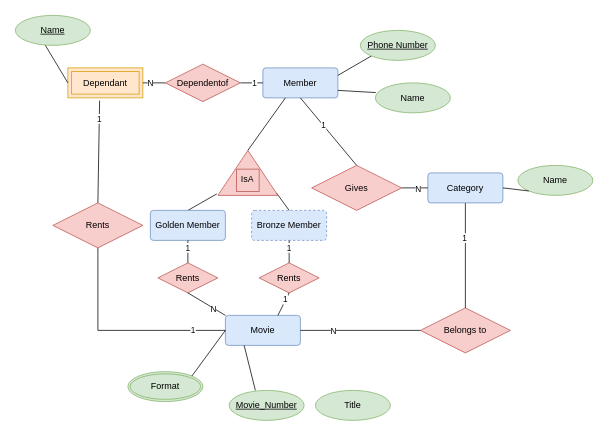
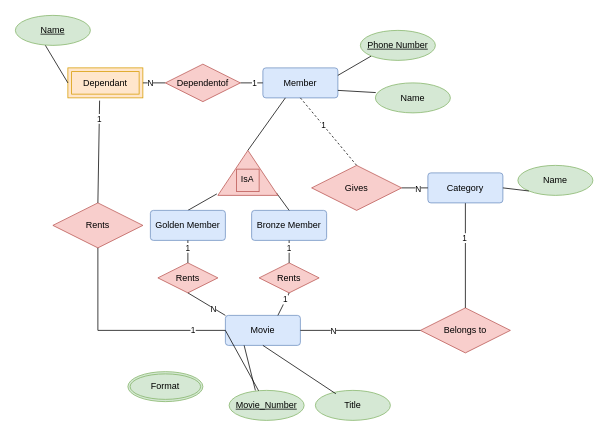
  <mxCell id="0" />
  <mxCell id="1" parent="0" />
  <mxCell id="2" value="" style="group" parent="1" vertex="1" connectable="0"><mxGeometry x="280" y="380" width="330" height="190" as="geometry" /></mxCell>
  <mxCell id="3" value="Movie" style="rounded=1;arcSize=10;whiteSpace=wrap;html=1;align=center;fillColor=#dae8fc;strokeColor=#6c8ebf;" parent="2" vertex="1"><mxGeometry x="20" y="40" width="100" height="40" as="geometry" /></mxCell>
  <mxCell id="4" value="Movie_Number" style="ellipse;whiteSpace=wrap;html=1;align=center;fontStyle=4;fillColor=#d5e8d4;strokeColor=#82b366;" parent="2" vertex="1"><mxGeometry x="25" y="140" width="100" height="40" as="geometry" /></mxCell>
  <mxCell id="5" value="Title" style="ellipse;whiteSpace=wrap;html=1;align=center;fillColor=#d5e8d4;strokeColor=#82b366;" parent="2" vertex="1"><mxGeometry x="140" y="140" width="100" height="40" as="geometry" /></mxCell>
  <mxCell id="6" value="" style="endArrow=none;html=1;rounded=0;exitX=0.25;exitY=1;exitDx=0;exitDy=0;" parent="2" source="3" edge="1"><mxGeometry relative="1" as="geometry"><mxPoint x="70" y="100" as="sourcePoint" /><mxPoint x="60" y="140" as="targetPoint" /></mxGeometry></mxCell>
+ <mxCell id="7" value="" style="endArrow=none;html=1;rounded=0;exitX=0.5;exitY=1;exitDx=0;exitDy=0;entryX=0.273;entryY=0.113;entryDx=0;entryDy=0;entryPerimeter=0;" parent="2" source="3" target="5" edge="1"><mxGeometry relative="1" as="geometry"><mxPoint x="70" y="100" as="sourcePoint" /><mxPoint x="230" y="100" as="targetPoint" /></mxGeometry></mxCell>
  <mxCell id="8" value="" style="group" parent="1" vertex="1" connectable="0"><mxGeometry x="350" y="20" width="250" height="200" as="geometry" /></mxCell>
  <mxCell id="9" value="Member" style="rounded=1;arcSize=10;whiteSpace=wrap;html=1;align=center;fillColor=#dae8fc;strokeColor=#6c8ebf;" parent="8" vertex="1"><mxGeometry y="70" width="100" height="40" as="geometry" /></mxCell>
  <mxCell id="10" value="Name" style="ellipse;whiteSpace=wrap;html=1;align=center;fillColor=#d5e8d4;strokeColor=#82b366;" parent="8" vertex="1"><mxGeometry x="150" y="90" width="100" height="40" as="geometry" /></mxCell>
  <mxCell id="11" value="" style="endArrow=none;html=1;rounded=0;exitX=0;exitY=1;exitDx=0;exitDy=0;entryX=1;entryY=0.25;entryDx=0;entryDy=0;" parent="8" source="13" target="9" edge="1"><mxGeometry relative="1" as="geometry"><mxPoint x="144.854" y="54.226" as="sourcePoint" /><mxPoint x="68" y="80" as="targetPoint" /></mxGeometry></mxCell>
  <mxCell id="12" value="" style="endArrow=none;html=1;rounded=0;exitX=0.005;exitY=0.323;exitDx=0;exitDy=0;entryX=1;entryY=0.75;entryDx=0;entryDy=0;exitPerimeter=0;" parent="8" source="10" target="9" edge="1"><mxGeometry relative="1" as="geometry"><mxPoint x="155" y="64" as="sourcePoint" /><mxPoint x="110" y="90" as="targetPoint" /></mxGeometry></mxCell>
  <mxCell id="13" value="Phone Number" style="ellipse;whiteSpace=wrap;html=1;align=center;fontStyle=4;fillColor=#d5e8d4;strokeColor=#82b366;" parent="8" vertex="1"><mxGeometry x="130" y="20" width="100" height="40" as="geometry" /></mxCell>
  <mxCell id="14" value="" style="group" parent="1" vertex="1" connectable="0"><mxGeometry x="60" y="100" width="330" height="140" as="geometry" /></mxCell>
  <mxCell id="15" value="" style="group" parent="14" vertex="1" connectable="0"><mxGeometry x="30" y="-80" width="130" height="110" as="geometry" /></mxCell>
  <mxCell id="16" value="Dependant" style="shape=ext;margin=3;double=1;whiteSpace=wrap;html=1;align=center;fillColor=#ffe6cc;strokeColor=#d79b00;" parent="15" vertex="1"><mxGeometry y="70" width="100" height="40" as="geometry" /></mxCell>
  <mxCell id="17" value="Name" style="ellipse;whiteSpace=wrap;html=1;align=center;fontStyle=4;fillColor=#d5e8d4;strokeColor=#82b366;" parent="15" vertex="1"><mxGeometry x="-70" width="100" height="40" as="geometry" /></mxCell>
  <mxCell id="18" value="" style="endArrow=none;html=1;rounded=0;entryX=0;entryY=0.5;entryDx=0;entryDy=0;exitX=1;exitY=0.5;exitDx=0;exitDy=0;" parent="14" target="45" edge="1"><mxGeometry relative="1" as="geometry"><mxPoint x="130" y="10" as="sourcePoint" /><mxPoint x="490" y="100" as="targetPoint" /></mxGeometry></mxCell>
  <mxCell id="19" value="N" style="edgeLabel;html=1;align=center;verticalAlign=middle;resizable=0;points=[];" parent="18" vertex="1" connectable="0"><mxGeometry x="-0.409" y="1" relative="1" as="geometry"><mxPoint as="offset" /></mxGeometry></mxCell>
  <mxCell id="20" value="" style="endArrow=none;html=1;rounded=0;entryX=0;entryY=0.5;entryDx=0;entryDy=0;exitX=1;exitY=0.5;exitDx=0;exitDy=0;" parent="1" source="45" target="9" edge="1"><mxGeometry relative="1" as="geometry"><mxPoint x="380" y="220" as="sourcePoint" /><mxPoint x="540" y="220" as="targetPoint" /></mxGeometry></mxCell>
  <mxCell id="21" value="1" style="edgeLabel;html=1;align=center;verticalAlign=middle;resizable=0;points=[];" parent="20" vertex="1" connectable="0"><mxGeometry x="0.171" relative="1" as="geometry"><mxPoint as="offset" /></mxGeometry></mxCell>
  <mxCell id="22" value="Belongs to" style="shape=rhombus;perimeter=rhombusPerimeter;whiteSpace=wrap;html=1;align=center;fillColor=#f8cecc;strokeColor=#b85450;" parent="1" vertex="1"><mxGeometry x="560" y="410" width="120" height="60" as="geometry" /></mxCell>
  <mxCell id="23" value="" style="endArrow=none;html=1;rounded=0;exitX=0.5;exitY=0;exitDx=0;exitDy=0;entryX=0.5;entryY=1;entryDx=0;entryDy=0;" parent="1" source="22" target="26" edge="1"><mxGeometry relative="1" as="geometry"><mxPoint x="430" y="320.59" as="sourcePoint" /><mxPoint x="550" y="320" as="targetPoint" /></mxGeometry></mxCell>
  <mxCell id="24" value="1" style="edgeLabel;html=1;align=center;verticalAlign=middle;resizable=0;points=[];" parent="23" vertex="1" connectable="0"><mxGeometry x="0.336" y="2" relative="1" as="geometry"><mxPoint as="offset" /></mxGeometry></mxCell>
  <mxCell id="25" value="" style="group" parent="1" vertex="1" connectable="0"><mxGeometry x="570" y="170" width="220" height="100" as="geometry" /></mxCell>
  <mxCell id="26" value="Category" style="rounded=1;arcSize=10;whiteSpace=wrap;html=1;align=center;fillColor=#dae8fc;strokeColor=#6c8ebf;" parent="25" vertex="1"><mxGeometry y="60" width="100" height="40" as="geometry" /></mxCell>
  <mxCell id="27" value="Name" style="ellipse;whiteSpace=wrap;html=1;align=center;fillColor=#d5e8d4;strokeColor=#82b366;" parent="25" vertex="1"><mxGeometry x="120" y="50" width="100" height="40" as="geometry" /></mxCell>
  <mxCell id="28" value="" style="endArrow=none;html=1;rounded=0;entryX=0;entryY=1;entryDx=0;entryDy=0;exitX=1;exitY=0.5;exitDx=0;exitDy=0;" parent="25" source="26" target="27" edge="1"><mxGeometry relative="1" as="geometry"><mxPoint x="-10" y="100" as="sourcePoint" /><mxPoint x="150" y="100" as="targetPoint" /></mxGeometry></mxCell>
  <mxCell id="29" value="" style="endArrow=none;html=1;rounded=0;exitX=1;exitY=0.5;exitDx=0;exitDy=0;entryX=0;entryY=0.5;entryDx=0;entryDy=0;" parent="1" source="36" target="26" edge="1"><mxGeometry relative="1" as="geometry"><mxPoint x="370" y="280" as="sourcePoint" /><mxPoint x="530" y="280" as="targetPoint" /></mxGeometry></mxCell>
  <mxCell id="30" value="N" style="edgeLabel;html=1;align=center;verticalAlign=middle;resizable=0;points=[];" parent="29" vertex="1" connectable="0"><mxGeometry x="0.186" y="-1" relative="1" as="geometry"><mxPoint as="offset" /></mxGeometry></mxCell>
- <mxCell id="31" value="Bronze Member" style="rounded=1;arcSize=10;whiteSpace=wrap;html=1;align=center;fillColor=#dae8fc;strokeColor=#6c8ebf;dashed=1;" parent="1" vertex="1"><mxGeometry x="335" y="280" width="100" height="40" as="geometry" /></mxCell>
+ <mxCell id="31" value="Bronze Member" style="rounded=1;arcSize=10;whiteSpace=wrap;html=1;align=center;fillColor=#dae8fc;strokeColor=#6c8ebf;" parent="1" vertex="1"><mxGeometry x="335" y="280" width="100" height="40" as="geometry" /></mxCell>
  <mxCell id="32" value="" style="endArrow=none;html=1;rounded=0;exitX=0.056;exitY=0.975;exitDx=0;exitDy=0;exitPerimeter=0;entryX=0.5;entryY=0;entryDx=0;entryDy=0;" parent="1" source="40" target="31" edge="1"><mxGeometry relative="1" as="geometry"><mxPoint x="420" y="100" as="sourcePoint" /><mxPoint x="580" y="100" as="targetPoint" /></mxGeometry></mxCell>
  <mxCell id="33" value="" style="endArrow=none;html=1;rounded=0;exitX=0.033;exitY=-0.017;exitDx=0;exitDy=0;exitPerimeter=0;entryX=0.5;entryY=0;entryDx=0;entryDy=0;" parent="1" source="40" target="43" edge="1"><mxGeometry relative="1" as="geometry"><mxPoint x="420" y="100" as="sourcePoint" /><mxPoint x="580" y="100" as="targetPoint" /></mxGeometry></mxCell>
  <mxCell id="34" value="" style="endArrow=none;html=1;rounded=0;exitX=0;exitY=0.5;exitDx=0;exitDy=0;entryX=1;entryY=0.5;entryDx=0;entryDy=0;" parent="1" source="22" target="3" edge="1"><mxGeometry relative="1" as="geometry"><mxPoint x="-35" y="364.41" as="sourcePoint" /><mxPoint x="370" y="364" as="targetPoint" /></mxGeometry></mxCell>
  <mxCell id="35" value="N" style="edgeLabel;html=1;align=center;verticalAlign=middle;resizable=0;points=[];" parent="34" vertex="1" connectable="0"><mxGeometry x="0.458" relative="1" as="geometry"><mxPoint as="offset" /></mxGeometry></mxCell>
  <mxCell id="36" value="Gives" style="shape=rhombus;perimeter=rhombusPerimeter;whiteSpace=wrap;html=1;align=center;fillColor=#f8cecc;strokeColor=#b85450;" parent="1" vertex="1"><mxGeometry x="415" y="220" width="120" height="60" as="geometry" /></mxCell>
- <mxCell id="37" value="" style="endArrow=none;html=1;rounded=0;exitX=0.5;exitY=1;exitDx=0;exitDy=0;entryX=0.5;entryY=0;entryDx=0;entryDy=0;" parent="1" source="9" target="36" edge="1"><mxGeometry relative="1" as="geometry"><mxPoint x="380" y="290" as="sourcePoint" /><mxPoint x="540" y="290" as="targetPoint" /></mxGeometry></mxCell>
+ <mxCell id="37" value="" style="endArrow=none;html=1;rounded=0;exitX=0.5;exitY=1;exitDx=0;exitDy=0;entryX=0.5;entryY=0;entryDx=0;entryDy=0;dashed=1;" parent="1" source="9" target="36" edge="1"><mxGeometry relative="1" as="geometry"><mxPoint x="380" y="290" as="sourcePoint" /><mxPoint x="540" y="290" as="targetPoint" /></mxGeometry></mxCell>
  <mxCell id="38" value="1" style="edgeLabel;html=1;align=center;verticalAlign=middle;resizable=0;points=[];" parent="37" vertex="1" connectable="0"><mxGeometry x="-0.185" relative="1" as="geometry"><mxPoint as="offset" /></mxGeometry></mxCell>
  <mxCell id="39" value="" style="group;rotation=-180;" parent="1" vertex="1" connectable="0"><mxGeometry x="290" y="200" width="80" height="60.0" as="geometry" /></mxCell>
  <mxCell id="40" value="" style="triangle;whiteSpace=wrap;html=1;rotation=-90;align=center;fillColor=#f8cecc;strokeColor=#b85450;" parent="39" vertex="1"><mxGeometry x="10" y="-10" width="60" height="80" as="geometry" /></mxCell>
  <mxCell id="41" value="IsA" style="text;strokeColor=#b85450;fillColor=#f8cecc;spacingLeft=4;spacingRight=4;overflow=hidden;rotatable=0;points=[[0,0.5],[1,0.5]];portConstraint=eastwest;fontSize=12;whiteSpace=wrap;html=1;" parent="39" vertex="1"><mxGeometry x="25" y="25" width="30" height="30" as="geometry" /></mxCell>
  <mxCell id="42" value="" style="endArrow=none;html=1;rounded=0;entryX=1;entryY=0.5;entryDx=0;entryDy=0;" parent="1" target="40" edge="1"><mxGeometry relative="1" as="geometry"><mxPoint x="380" y="130" as="sourcePoint" /><mxPoint x="590" y="110" as="targetPoint" /></mxGeometry></mxCell>
  <mxCell id="43" value="Golden Member" style="rounded=1;arcSize=10;whiteSpace=wrap;html=1;align=center;fillColor=#dae8fc;strokeColor=#6c8ebf;" parent="1" vertex="1"><mxGeometry x="200" y="280" width="100" height="40" as="geometry" /></mxCell>
  <mxCell id="44" value="" style="endArrow=none;html=1;rounded=0;exitX=0;exitY=0.5;exitDx=0;exitDy=0;entryX=0.5;entryY=1;entryDx=0;entryDy=0;" parent="1" edge="1"><mxGeometry relative="1" as="geometry"><mxPoint x="90" y="110" as="sourcePoint" /><mxPoint x="60" y="60" as="targetPoint" /></mxGeometry></mxCell>
  <mxCell id="45" value="Dependentof" style="shape=rhombus;perimeter=rhombusPerimeter;whiteSpace=wrap;html=1;align=center;fillColor=#f8cecc;strokeColor=#b85450;" parent="1" vertex="1"><mxGeometry x="220" y="85" width="100" height="50" as="geometry" /></mxCell>
  <mxCell id="46" value="Format" style="ellipse;shape=doubleEllipse;margin=3;whiteSpace=wrap;html=1;align=center;fillColor=#d5e8d4;strokeColor=#82b366;" parent="1" vertex="1"><mxGeometry x="170" y="495" width="100" height="40" as="geometry" /></mxCell>
- <mxCell id="47" value="" style="endArrow=none;html=1;rounded=0;exitX=0;exitY=0.5;exitDx=0;exitDy=0;entryX=1;entryY=0;entryDx=0;entryDy=0;" parent="1" source="3" target="46" edge="1"><mxGeometry relative="1" as="geometry"><mxPoint x="350" y="480" as="sourcePoint" /><mxPoint x="442.2" y="418.48" as="targetPoint" /></mxGeometry></mxCell>
+ <mxCell id="47" value="" style="endArrow=none;html=1;rounded=0;exitX=0;exitY=0.5;exitDx=0;exitDy=0;" parent="1" source="3" target="4" edge="1"><mxGeometry relative="1" as="geometry"><mxPoint x="350" y="480" as="sourcePoint" /><mxPoint x="442.2" y="418.48" as="targetPoint" /></mxGeometry></mxCell>
  <mxCell id="48" value="Rents" style="shape=rhombus;perimeter=rhombusPerimeter;whiteSpace=wrap;html=1;align=center;fillColor=#f8cecc;strokeColor=#b85450;" parent="1" vertex="1"><mxGeometry x="210" y="350" width="80" height="40" as="geometry" /></mxCell>
  <mxCell id="49" value="Rents" style="shape=rhombus;perimeter=rhombusPerimeter;whiteSpace=wrap;html=1;align=center;fillColor=#f8cecc;strokeColor=#b85450;" parent="1" vertex="1"><mxGeometry x="345" y="350" width="80" height="40" as="geometry" /></mxCell>
  <mxCell id="50" value="" style="endArrow=none;html=1;rounded=0;exitX=0.5;exitY=1;exitDx=0;exitDy=0;entryX=0.5;entryY=0;entryDx=0;entryDy=0;" parent="1" source="43" target="48" edge="1"><mxGeometry relative="1" as="geometry"><mxPoint x="280" y="350" as="sourcePoint" /><mxPoint x="440" y="350" as="targetPoint" /><Array as="points"><mxPoint x="250" y="330" /></Array></mxGeometry></mxCell>
  <mxCell id="51" value="1" style="edgeLabel;html=1;align=center;verticalAlign=middle;resizable=0;points=[];" parent="50" vertex="1" connectable="0"><mxGeometry x="-0.39" y="-1" relative="1" as="geometry"><mxPoint as="offset" /></mxGeometry></mxCell>
  <mxCell id="52" value="" style="endArrow=none;html=1;rounded=0;exitX=0.5;exitY=1;exitDx=0;exitDy=0;entryX=0;entryY=0;entryDx=0;entryDy=0;" parent="1" source="48" target="3" edge="1"><mxGeometry relative="1" as="geometry"><mxPoint x="260" y="330" as="sourcePoint" /><mxPoint x="260" y="360" as="targetPoint" /></mxGeometry></mxCell>
  <mxCell id="53" value="N" style="edgeLabel;html=1;align=center;verticalAlign=middle;resizable=0;points=[];" parent="52" vertex="1" connectable="0"><mxGeometry x="0.369" y="-1" relative="1" as="geometry"><mxPoint as="offset" /></mxGeometry></mxCell>
  <mxCell id="54" value="" style="endArrow=none;html=1;rounded=0;exitX=0.5;exitY=1;exitDx=0;exitDy=0;entryX=0.5;entryY=0;entryDx=0;entryDy=0;" parent="1" source="31" target="49" edge="1"><mxGeometry relative="1" as="geometry"><mxPoint x="260" y="330" as="sourcePoint" /><mxPoint x="260" y="360" as="targetPoint" /><Array as="points" /></mxGeometry></mxCell>
  <mxCell id="55" value="1" style="edgeLabel;html=1;align=center;verticalAlign=middle;resizable=0;points=[];" parent="54" vertex="1" connectable="0"><mxGeometry x="-0.39" y="-1" relative="1" as="geometry"><mxPoint as="offset" /></mxGeometry></mxCell>
  <mxCell id="56" value="" style="endArrow=none;html=1;rounded=0;exitX=0.5;exitY=1;exitDx=0;exitDy=0;entryX=0.7;entryY=0;entryDx=0;entryDy=0;entryPerimeter=0;" parent="1" source="49" target="3" edge="1"><mxGeometry relative="1" as="geometry"><mxPoint x="395" y="330" as="sourcePoint" /><mxPoint x="395" y="360" as="targetPoint" /><Array as="points" /></mxGeometry></mxCell>
  <mxCell id="57" value="1" style="edgeLabel;html=1;align=center;verticalAlign=middle;resizable=0;points=[];" parent="56" vertex="1" connectable="0"><mxGeometry x="-0.39" y="-1" relative="1" as="geometry"><mxPoint as="offset" /></mxGeometry></mxCell>
  <mxCell id="58" value="Rents" style="shape=rhombus;perimeter=rhombusPerimeter;whiteSpace=wrap;html=1;align=center;fillColor=#f8cecc;strokeColor=#b85450;" parent="1" vertex="1"><mxGeometry x="70" y="270" width="120" height="60" as="geometry" /></mxCell>
  <mxCell id="59" value="" style="endArrow=none;html=1;rounded=0;exitX=0.5;exitY=0;exitDx=0;exitDy=0;entryX=0.423;entryY=1.092;entryDx=0;entryDy=0;entryPerimeter=0;" parent="1" source="58" target="16" edge="1"><mxGeometry relative="1" as="geometry"><mxPoint x="290" y="300" as="sourcePoint" /><mxPoint x="450" y="300" as="targetPoint" /></mxGeometry></mxCell>
  <mxCell id="60" value="1" style="edgeLabel;html=1;align=center;verticalAlign=middle;resizable=0;points=[];" parent="59" vertex="1" connectable="0"><mxGeometry x="0.661" relative="1" as="geometry"><mxPoint as="offset" /></mxGeometry></mxCell>
  <mxCell id="61" value="" style="endArrow=none;html=1;rounded=0;exitX=0.5;exitY=1;exitDx=0;exitDy=0;entryX=0;entryY=0.5;entryDx=0;entryDy=0;" parent="1" source="58" target="3" edge="1"><mxGeometry relative="1" as="geometry"><mxPoint x="270" y="300" as="sourcePoint" /><mxPoint x="130" y="490" as="targetPoint" /><Array as="points"><mxPoint x="130" y="440" /></Array></mxGeometry></mxCell>
  <mxCell id="62" value="1" style="edgeLabel;html=1;align=center;verticalAlign=middle;resizable=0;points=[];" parent="61" vertex="1" connectable="0"><mxGeometry x="0.684" y="1" relative="1" as="geometry"><mxPoint as="offset" /></mxGeometry></mxCell>
